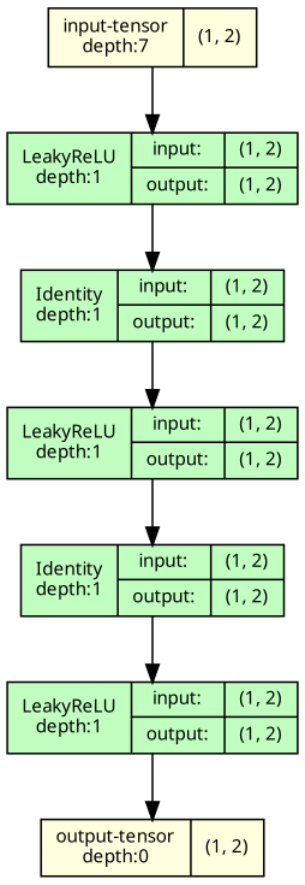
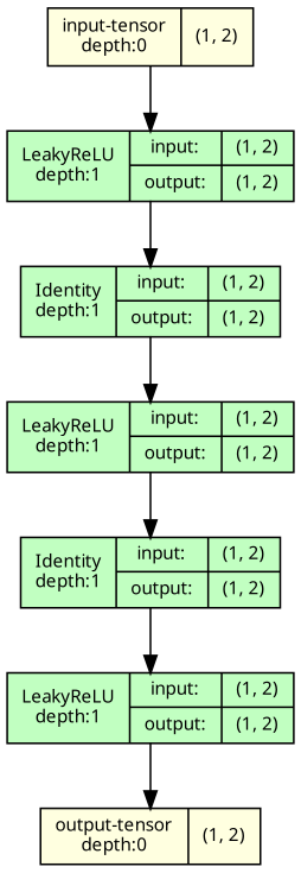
  strict digraph {
    ordering=in
    node [align=left fillcolor=darkseagreen1 fontname="Linux libertine" fontsize=10 ranksep=0.1 shape=record style=filled]
    edge [fontsize=10]
-   n1 [fillcolor=lightyellow height=0.2 label="input-tensor&#92;ndepth:7|(1, 2)"]
+   n1 [fillcolor=lightyellow height=0.2 label="input-tensor&#92;ndepth:0|(1, 2)"]
    n2 [height=0.2 label="LeakyReLU&#92;ndepth:1|{input:|output:}|{(1, 2)|(1, 2)}"]
    n3 [height=0.2 label="Identity&#92;ndepth:1|{input:|output:}|{(1, 2)|(1, 2)}"]
    n4 [height=0.2 label="LeakyReLU&#92;ndepth:1|{input:|output:}|{(1, 2)|(1, 2)}"]
    n5 [height=0.2 label="Identity&#92;ndepth:1|{input:|output:}|{(1, 2)|(1, 2)}"]
    n6 [height=0.2 label="LeakyReLU&#92;ndepth:1|{input:|output:}|{(1, 2)|(1, 2)}"]
    n7 [fillcolor=lightyellow height=0.2 label="output-tensor&#92;ndepth:0|(1, 2)"]
    n1 -> n2
    n2 -> n3
    n3 -> n4
    n4 -> n5
    n5 -> n6
    n6 -> n7
  }
